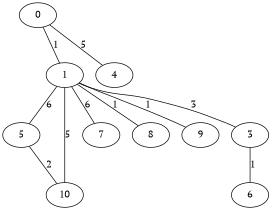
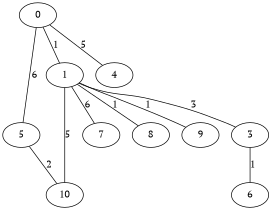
  graph {
    fontname="PT Serif"
    node [fontname="PT Serif" habit=2 x=8 y=4]
    edge [fontname="PT Serif" weight=1]
    0 [habit=8 x=4]
    1 [x=5 y=6]
    4 [base=1 x=2 y=1]
    3 [habit=5 y=5]
    5 [habit=5 x=6 y=10]
    7 [base=2 habit=5 x=1 y=6]
    8 [habit=3 x=3 y=8]
    9 [habit=6 x=6]
    10 [habit=6 y=8]
    6 [x=10]
    0 -- 1 [label=1]
    0 -- 4 [label=5 weight=5]
    1 -- 3 [label=3 weight=3]
-   1 -- 5 [label=6 weight=6]
+   0 -- 5 [label=6 weight=6]
    1 -- 7 [label=6 weight=6]
    1 -- 8 [label=1]
    1 -- 9 [label=1]
    1 -- 10 [label=5 weight=5]
    3 -- 6 [label=1]
    5 -- 10 [label=2 weight=4]
  }
